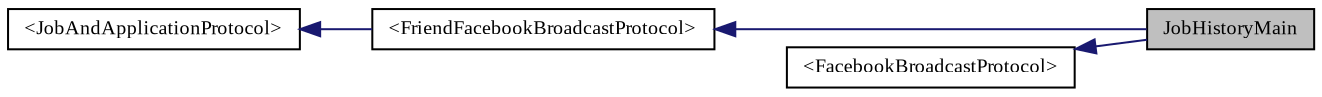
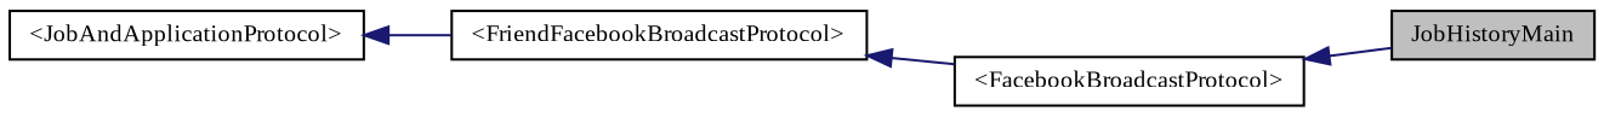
  digraph {
    fontname="Liberation Serif"
    rankdir=LR
    node [color=black fillcolor=white fontname="Liberation Serif" fontsize=10 shape=record style=filled]
    edge [color=midnightblue dir=back fontname="Liberation Serif" fontsize=10 labelfontname=Helvetica labelfontsize=10 style=solid]
    n1 [fillcolor=grey75 fontcolor=black height=0.2 label=JobHistoryMain width=0.4]
    n2 [height=0.2 label="\<JobAndApplicationProtocol\>" width=0.4]
    n3 [height=0.2 label="\<FriendFacebookBroadcastProtocol\>" width=0.4]
    n4 [height=0.2 label="\<FacebookBroadcastProtocol\>" width=0.4]
    n2 -> n3
-   n3 -> n1
+   n3 -> n4
    n4 -> n1
  }
